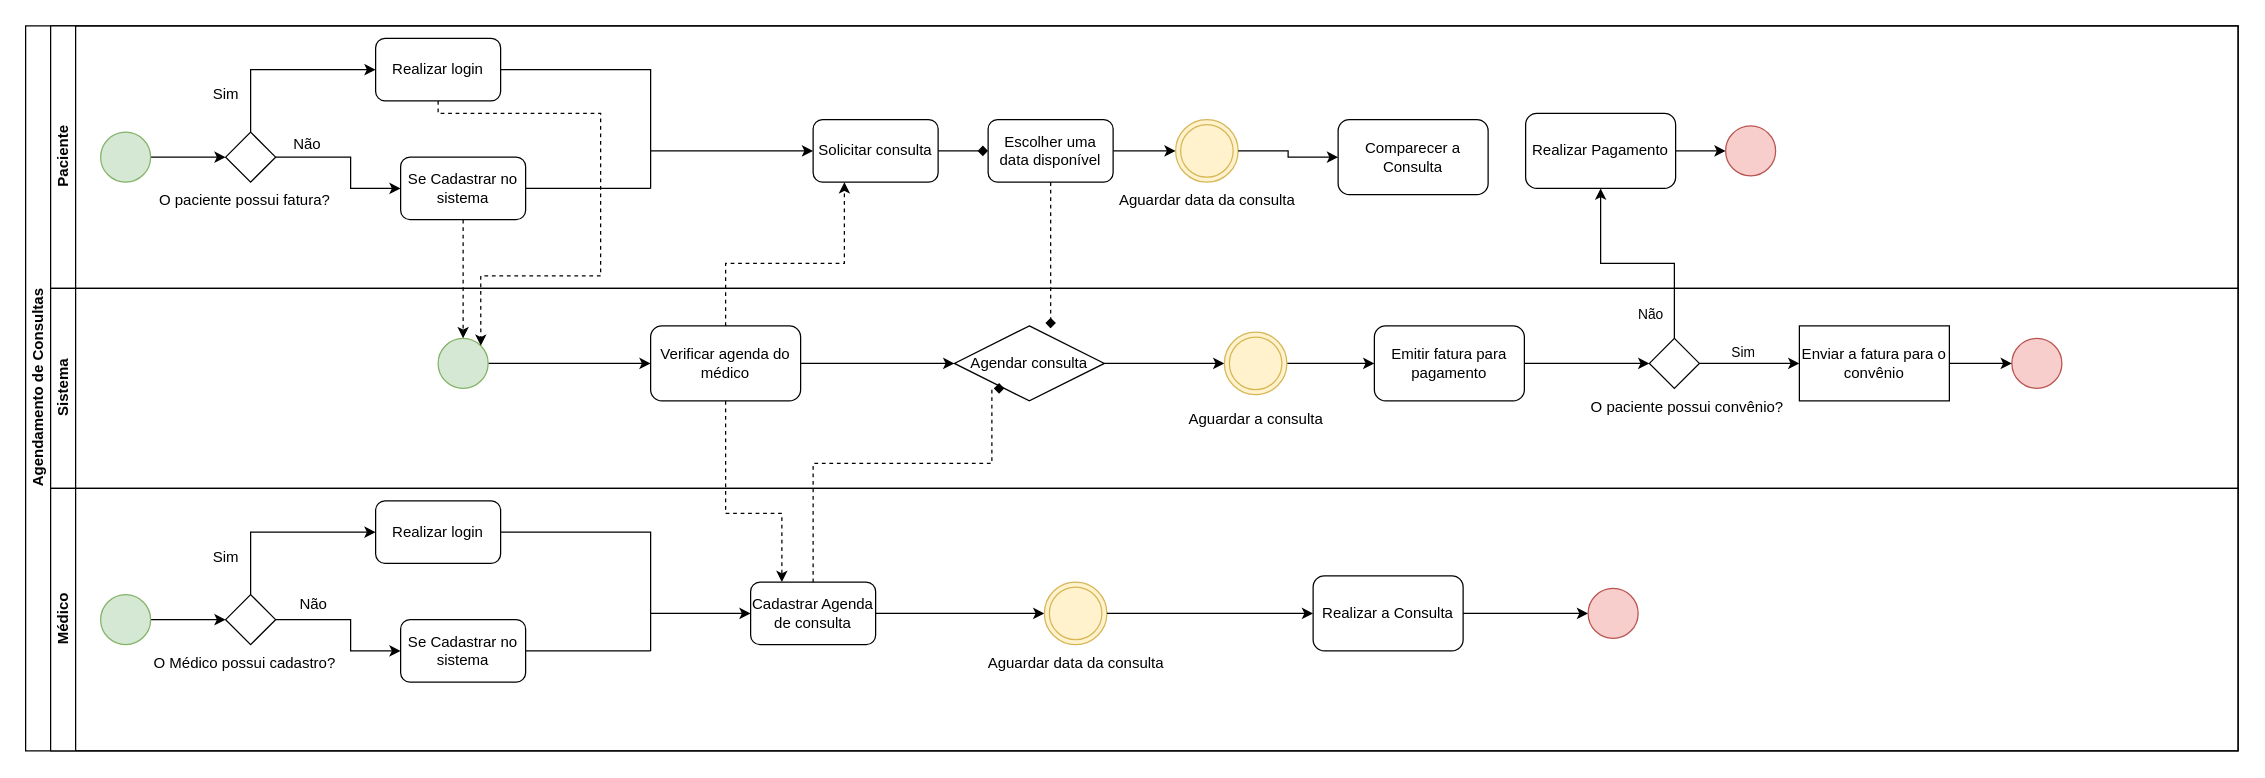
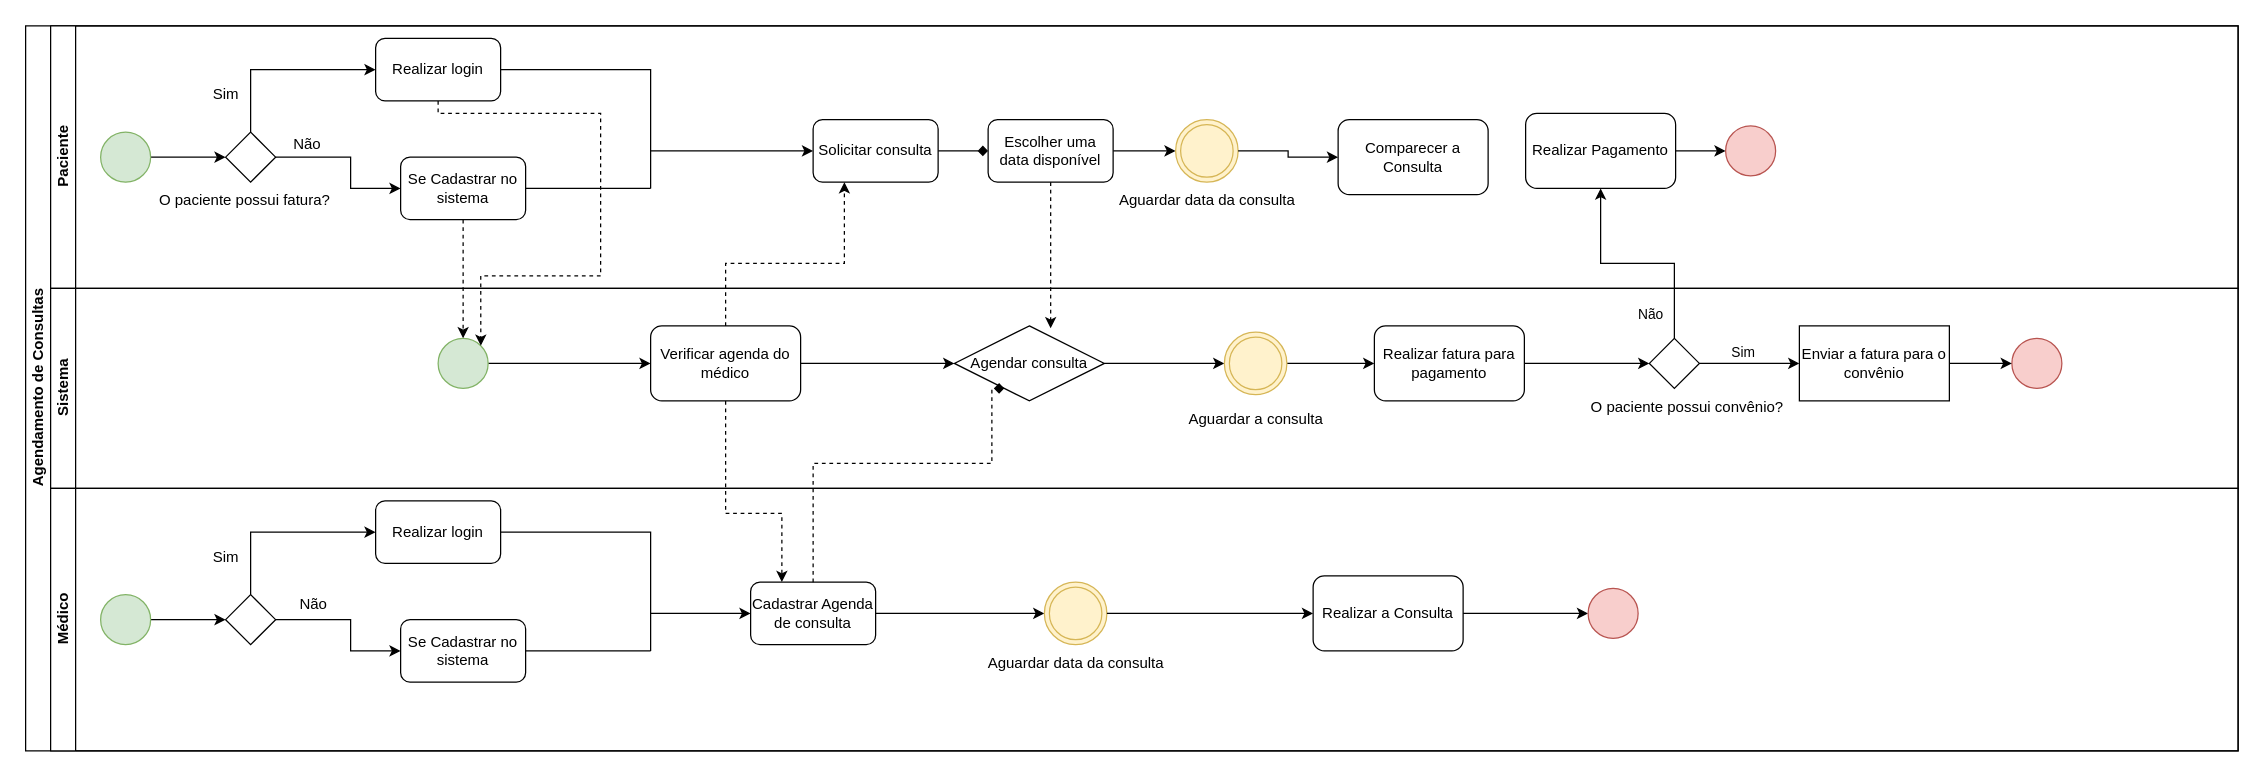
  <mxCell id="0" />
  <mxCell id="1" parent="0" />
  <mxCell id="2" value="Agendamento de Consultas" style="swimlane;html=1;childLayout=stackLayout;resizeParent=1;resizeParentMax=0;horizontal=0;startSize=20;horizontalStack=0;" parent="1" vertex="1"><mxGeometry x="20" y="20" width="1770" height="580" as="geometry" /></mxCell>
  <mxCell id="3" value="Paciente" style="swimlane;html=1;startSize=20;horizontal=0;" parent="2" vertex="1"><mxGeometry x="20" width="1750" height="210" as="geometry" /></mxCell>
  <mxCell id="4" style="edgeStyle=orthogonalEdgeStyle;rounded=0;orthogonalLoop=1;jettySize=auto;html=1;entryX=0;entryY=0.5;entryDx=0;entryDy=0;" edge="1" parent="3" source="5" target="19"><mxGeometry relative="1" as="geometry" /></mxCell>
  <mxCell id="5" value="" style="ellipse;whiteSpace=wrap;html=1;fillColor=#d5e8d4;strokeColor=#82b366;" parent="3" vertex="1"><mxGeometry x="40" y="85" width="40" height="40" as="geometry" /></mxCell>
  <mxCell id="6" style="edgeStyle=orthogonalEdgeStyle;rounded=0;orthogonalLoop=1;jettySize=auto;html=1;entryX=0;entryY=0.5;entryDx=0;entryDy=0;endArrow=diamond;" edge="1" parent="3" source="7" target="9"><mxGeometry relative="1" as="geometry" /></mxCell>
  <mxCell id="7" value="Solicitar consulta" style="rounded=1;whiteSpace=wrap;html=1;" parent="3" vertex="1"><mxGeometry x="610" y="75" width="100" height="50" as="geometry" /></mxCell>
  <mxCell id="8" style="edgeStyle=orthogonalEdgeStyle;rounded=0;orthogonalLoop=1;jettySize=auto;html=1;" parent="3" source="9" target="10" edge="1"><mxGeometry relative="1" as="geometry" /></mxCell>
  <mxCell id="9" value="Escolher uma data disponível" style="rounded=1;whiteSpace=wrap;html=1;" parent="3" vertex="1"><mxGeometry x="750" y="75" width="100" height="50" as="geometry" /></mxCell>
  <mxCell id="10" value="" style="ellipse;shape=doubleEllipse;whiteSpace=wrap;html=1;aspect=fixed;fillColor=#fff2cc;strokeColor=#d6b656;" parent="3" vertex="1"><mxGeometry x="900" y="75" width="50" height="50" as="geometry" /></mxCell>
  <mxCell id="11" value="Aguardar data da consulta" style="text;html=1;align=center;verticalAlign=middle;resizable=0;points=[];autosize=1;strokeColor=none;fillColor=none;" parent="3" vertex="1"><mxGeometry x="845" y="125" width="160" height="30" as="geometry" /></mxCell>
  <mxCell id="12" value="Comparecer a Consulta" style="rounded=1;whiteSpace=wrap;html=1;" parent="3" vertex="1"><mxGeometry x="1030" y="75" width="120" height="60" as="geometry" /></mxCell>
  <mxCell id="13" style="edgeStyle=orthogonalEdgeStyle;rounded=0;orthogonalLoop=1;jettySize=auto;html=1;" parent="3" source="10" target="12" edge="1"><mxGeometry relative="1" as="geometry"><mxPoint x="431" y="100" as="targetPoint" /></mxGeometry></mxCell>
  <mxCell id="14" style="edgeStyle=orthogonalEdgeStyle;rounded=0;orthogonalLoop=1;jettySize=auto;html=1;" parent="3" source="15" target="16" edge="1"><mxGeometry relative="1" as="geometry" /></mxCell>
  <mxCell id="15" value="Realizar Pagamento" style="rounded=1;whiteSpace=wrap;html=1;" parent="3" vertex="1"><mxGeometry x="1180" y="70" width="120" height="60" as="geometry" /></mxCell>
  <mxCell id="16" value="" style="ellipse;whiteSpace=wrap;html=1;aspect=fixed;fillColor=#f8cecc;strokeColor=#b85450;" parent="3" vertex="1"><mxGeometry x="1340" y="80" width="40" height="40" as="geometry" /></mxCell>
  <mxCell id="17" style="edgeStyle=orthogonalEdgeStyle;rounded=0;orthogonalLoop=1;jettySize=auto;html=1;entryX=0;entryY=0.5;entryDx=0;entryDy=0;" edge="1" parent="3" source="19" target="22"><mxGeometry relative="1" as="geometry"><Array as="points"><mxPoint x="160" y="35" /></Array></mxGeometry></mxCell>
  <mxCell id="18" style="edgeStyle=orthogonalEdgeStyle;rounded=0;orthogonalLoop=1;jettySize=auto;html=1;entryX=0;entryY=0.5;entryDx=0;entryDy=0;" edge="1" parent="3" source="19" target="23"><mxGeometry relative="1" as="geometry"><Array as="points"><mxPoint x="240" y="105" /><mxPoint x="240" y="130" /></Array></mxGeometry></mxCell>
  <mxCell id="19" value="" style="rhombus;whiteSpace=wrap;html=1;" vertex="1" parent="3"><mxGeometry x="140" y="85" width="40" height="40" as="geometry" /></mxCell>
  <mxCell id="20" value="O paciente possui fatura?" style="text;html=1;align=center;verticalAlign=middle;resizable=0;points=[];autosize=1;strokeColor=none;fillColor=none;" vertex="1" parent="3"><mxGeometry x="65" y="125" width="180" height="30" as="geometry" /></mxCell>
  <mxCell id="21" style="edgeStyle=orthogonalEdgeStyle;rounded=0;orthogonalLoop=1;jettySize=auto;html=1;entryX=0;entryY=0.5;entryDx=0;entryDy=0;" edge="1" parent="3" source="22" target="7"><mxGeometry relative="1" as="geometry"><Array as="points"><mxPoint x="480" y="35" /><mxPoint x="480" y="100" /></Array></mxGeometry></mxCell>
  <mxCell id="22" value="Realizar login" style="rounded=1;whiteSpace=wrap;html=1;" vertex="1" parent="3"><mxGeometry x="260" y="10" width="100" height="50" as="geometry" /></mxCell>
  <mxCell id="23" value="Se Cadastrar no sistema" style="rounded=1;whiteSpace=wrap;html=1;" vertex="1" parent="3"><mxGeometry x="280" y="105" width="100" height="50" as="geometry" /></mxCell>
  <mxCell id="24" value="Sim" style="text;html=1;align=center;verticalAlign=middle;resizable=0;points=[];autosize=1;strokeColor=none;fillColor=none;" vertex="1" parent="3"><mxGeometry x="120" y="40" width="40" height="30" as="geometry" /></mxCell>
  <mxCell id="25" value="" style="endArrow=none;html=1;rounded=0;" edge="1" parent="3"><mxGeometry width="50" height="50" relative="1" as="geometry"><mxPoint x="480" y="130" as="sourcePoint" /><mxPoint x="480" y="100" as="targetPoint" /></mxGeometry></mxCell>
  <mxCell id="26" value="" style="endArrow=none;html=1;rounded=0;" edge="1" parent="3"><mxGeometry width="50" height="50" relative="1" as="geometry"><mxPoint x="380" y="130" as="sourcePoint" /><mxPoint x="480" y="130" as="targetPoint" /></mxGeometry></mxCell>
  <mxCell id="27" value="Não" style="text;html=1;align=center;verticalAlign=middle;resizable=0;points=[];autosize=1;strokeColor=none;fillColor=none;" vertex="1" parent="3"><mxGeometry x="180" y="80" width="50" height="30" as="geometry" /></mxCell>
  <mxCell id="28" value="Sistema" style="swimlane;html=1;startSize=20;horizontal=0;" parent="2" vertex="1"><mxGeometry x="20" y="210" width="1750" height="160" as="geometry" /></mxCell>
  <mxCell id="29" style="edgeStyle=orthogonalEdgeStyle;rounded=0;orthogonalLoop=1;jettySize=auto;html=1;entryX=0;entryY=0.5;entryDx=0;entryDy=0;" edge="1" parent="28" source="30" target="32"><mxGeometry relative="1" as="geometry" /></mxCell>
  <mxCell id="30" value="" style="ellipse;whiteSpace=wrap;html=1;fillColor=#d5e8d4;strokeColor=#82b366;" parent="28" vertex="1"><mxGeometry x="310" y="40" width="40" height="40" as="geometry" /></mxCell>
  <mxCell id="31" style="edgeStyle=orthogonalEdgeStyle;rounded=0;orthogonalLoop=1;jettySize=auto;html=1;entryX=0;entryY=0.5;entryDx=0;entryDy=0;" parent="28" source="32" target="34" edge="1"><mxGeometry relative="1" as="geometry" /></mxCell>
  <mxCell id="32" value="Verificar agenda do médico" style="rounded=1;whiteSpace=wrap;html=1;" parent="28" vertex="1"><mxGeometry x="480" y="30" width="120" height="60" as="geometry" /></mxCell>
  <mxCell id="33" style="edgeStyle=orthogonalEdgeStyle;rounded=0;orthogonalLoop=1;jettySize=auto;html=1;entryX=0;entryY=0.5;entryDx=0;entryDy=0;" parent="28" source="34" target="36" edge="1"><mxGeometry relative="1" as="geometry" /></mxCell>
  <mxCell id="34" value="Agendar consulta" style="rhombus;whiteSpace=wrap;html=1;" parent="28" vertex="1"><mxGeometry x="723" y="30" width="120" height="60" as="geometry" /></mxCell>
  <mxCell id="35" style="edgeStyle=orthogonalEdgeStyle;rounded=0;orthogonalLoop=1;jettySize=auto;html=1;entryX=0;entryY=0.5;entryDx=0;entryDy=0;" parent="28" source="36" target="38" edge="1"><mxGeometry relative="1" as="geometry" /></mxCell>
  <mxCell id="36" value="" style="ellipse;shape=doubleEllipse;whiteSpace=wrap;html=1;aspect=fixed;fillColor=#fff2cc;strokeColor=#d6b656;" parent="28" vertex="1"><mxGeometry x="939" y="35" width="50" height="50" as="geometry" /></mxCell>
  <mxCell id="37" style="edgeStyle=orthogonalEdgeStyle;rounded=0;orthogonalLoop=1;jettySize=auto;html=1;entryX=0;entryY=0.5;entryDx=0;entryDy=0;" edge="1" parent="28" source="38" target="43"><mxGeometry relative="1" as="geometry" /></mxCell>
- <mxCell id="38" value="Emitir fatura para pagamento" style="rounded=1;whiteSpace=wrap;html=1;" parent="28" vertex="1"><mxGeometry x="1059.0" y="30" width="120" height="60" as="geometry" /></mxCell>
+ <mxCell id="38" value="Realizar fatura para pagamento" style="rounded=1;whiteSpace=wrap;html=1;" parent="28" vertex="1"><mxGeometry x="1059.0" y="30" width="120" height="60" as="geometry" /></mxCell>
  <mxCell id="39" value="Aguardar a consulta" style="text;html=1;align=center;verticalAlign=middle;resizable=0;points=[];autosize=1;strokeColor=none;fillColor=none;" parent="28" vertex="1"><mxGeometry x="899" y="90" width="130" height="30" as="geometry" /></mxCell>
  <mxCell id="40" value="" style="ellipse;whiteSpace=wrap;html=1;aspect=fixed;fillColor=#f8cecc;strokeColor=#b85450;" parent="28" vertex="1"><mxGeometry x="1569" y="40" width="40" height="40" as="geometry" /></mxCell>
  <mxCell id="41" style="edgeStyle=orthogonalEdgeStyle;rounded=0;orthogonalLoop=1;jettySize=auto;html=1;" parent="28" source="43" target="45" edge="1"><mxGeometry relative="1" as="geometry" /></mxCell>
  <mxCell id="42" value="Sim" style="edgeLabel;html=1;align=center;verticalAlign=middle;resizable=0;points=[];" parent="41" vertex="1" connectable="0"><mxGeometry x="-0.141" y="1" relative="1" as="geometry"><mxPoint y="-9" as="offset" /></mxGeometry></mxCell>
  <mxCell id="43" value="" style="rhombus;whiteSpace=wrap;html=1;" parent="28" vertex="1"><mxGeometry x="1279" y="40" width="40" height="40" as="geometry" /></mxCell>
  <mxCell id="44" style="edgeStyle=orthogonalEdgeStyle;rounded=0;orthogonalLoop=1;jettySize=auto;html=1;" parent="28" source="45" target="40" edge="1"><mxGeometry relative="1" as="geometry" /></mxCell>
  <mxCell id="45" value="Enviar a fatura para o convênio" style="whiteSpace=wrap;html=1;rounded=0;" parent="28" vertex="1"><mxGeometry x="1399" y="30" width="120" height="60" as="geometry" /></mxCell>
  <mxCell id="46" value="O paciente possui convênio?" style="text;html=1;align=center;verticalAlign=middle;resizable=0;points=[];autosize=1;strokeColor=none;fillColor=none;" vertex="1" parent="28"><mxGeometry x="1219" y="80" width="180" height="30" as="geometry" /></mxCell>
  <mxCell id="47" style="edgeStyle=orthogonalEdgeStyle;rounded=0;orthogonalLoop=1;jettySize=auto;html=1;entryX=0.5;entryY=1;entryDx=0;entryDy=0;" parent="2" source="43" target="15" edge="1"><mxGeometry relative="1" as="geometry"><mxPoint x="860" y="60" as="targetPoint" /></mxGeometry></mxCell>
  <mxCell id="48" value="Não" style="edgeLabel;html=1;align=center;verticalAlign=middle;resizable=0;points=[];" parent="47" vertex="1" connectable="0"><mxGeometry x="-0.569" y="-1" relative="1" as="geometry"><mxPoint x="-21" y="19" as="offset" /></mxGeometry></mxCell>
  <mxCell id="49" style="edgeStyle=orthogonalEdgeStyle;rounded=0;orthogonalLoop=1;jettySize=auto;html=1;entryX=0.5;entryY=0;entryDx=0;entryDy=0;dashed=1;" edge="1" parent="2" source="23" target="30"><mxGeometry relative="1" as="geometry" /></mxCell>
  <mxCell id="50" style="edgeStyle=orthogonalEdgeStyle;rounded=0;orthogonalLoop=1;jettySize=auto;html=1;entryX=1;entryY=0;entryDx=0;entryDy=0;dashed=1;" edge="1" parent="2" source="22" target="30"><mxGeometry relative="1" as="geometry"><Array as="points"><mxPoint x="330" y="70" /><mxPoint x="460" y="70" /><mxPoint x="460" y="200" /><mxPoint x="364" y="200" /></Array></mxGeometry></mxCell>
  <mxCell id="51" style="edgeStyle=orthogonalEdgeStyle;rounded=0;orthogonalLoop=1;jettySize=auto;html=1;entryX=0.25;entryY=1;entryDx=0;entryDy=0;dashed=1;" edge="1" parent="2" source="32" target="7"><mxGeometry relative="1" as="geometry"><Array as="points"><mxPoint x="560" y="190" /><mxPoint x="655" y="190" /></Array></mxGeometry></mxCell>
- <mxCell id="52" style="edgeStyle=orthogonalEdgeStyle;rounded=0;orthogonalLoop=1;jettySize=auto;html=1;entryX=0.642;entryY=0.033;entryDx=0;entryDy=0;entryPerimeter=0;dashed=1;endArrow=diamond;" edge="1" parent="2" source="9" target="34"><mxGeometry relative="1" as="geometry" /></mxCell>
+ <mxCell id="52" style="edgeStyle=orthogonalEdgeStyle;rounded=0;orthogonalLoop=1;jettySize=auto;html=1;entryX=0.642;entryY=0.033;entryDx=0;entryDy=0;entryPerimeter=0;dashed=1;" edge="1" parent="2" source="9" target="34"><mxGeometry relative="1" as="geometry" /></mxCell>
  <mxCell id="53" value="Médico" style="swimlane;html=1;startSize=20;horizontal=0;" vertex="1" parent="2"><mxGeometry x="20" y="370" width="1750" height="210" as="geometry" /></mxCell>
  <mxCell id="54" style="edgeStyle=orthogonalEdgeStyle;rounded=0;orthogonalLoop=1;jettySize=auto;html=1;entryX=0;entryY=0.5;entryDx=0;entryDy=0;" edge="1" parent="53" source="55" target="66"><mxGeometry relative="1" as="geometry" /></mxCell>
  <mxCell id="55" value="" style="ellipse;whiteSpace=wrap;html=1;fillColor=#d5e8d4;strokeColor=#82b366;" vertex="1" parent="53"><mxGeometry x="40" y="85" width="40" height="40" as="geometry" /></mxCell>
  <mxCell id="56" value="Cadastrar Agenda de consulta" style="rounded=1;whiteSpace=wrap;html=1;" vertex="1" parent="53"><mxGeometry x="560" y="75" width="100" height="50" as="geometry" /></mxCell>
  <mxCell id="57" style="edgeStyle=orthogonalEdgeStyle;rounded=0;orthogonalLoop=1;jettySize=auto;html=1;exitX=1;exitY=0.5;exitDx=0;exitDy=0;" edge="1" parent="53" source="56" target="58"><mxGeometry relative="1" as="geometry"><mxPoint x="850" y="100" as="sourcePoint" /></mxGeometry></mxCell>
  <mxCell id="58" value="" style="ellipse;shape=doubleEllipse;whiteSpace=wrap;html=1;aspect=fixed;fillColor=#fff2cc;strokeColor=#d6b656;" vertex="1" parent="53"><mxGeometry x="795" y="75" width="50" height="50" as="geometry" /></mxCell>
  <mxCell id="59" value="Aguardar data da consulta" style="text;html=1;align=center;verticalAlign=middle;resizable=0;points=[];autosize=1;strokeColor=none;fillColor=none;" vertex="1" parent="53"><mxGeometry x="740" y="125" width="160" height="30" as="geometry" /></mxCell>
  <mxCell id="60" value="Realizar a Consulta" style="rounded=1;whiteSpace=wrap;html=1;" vertex="1" parent="53"><mxGeometry x="1010" y="70" width="120" height="60" as="geometry" /></mxCell>
  <mxCell id="61" style="edgeStyle=orthogonalEdgeStyle;rounded=0;orthogonalLoop=1;jettySize=auto;html=1;" edge="1" parent="53" source="58" target="60"><mxGeometry relative="1" as="geometry"><mxPoint x="431" y="100" as="targetPoint" /></mxGeometry></mxCell>
  <mxCell id="62" style="edgeStyle=orthogonalEdgeStyle;rounded=0;orthogonalLoop=1;jettySize=auto;html=1;exitX=1;exitY=0.5;exitDx=0;exitDy=0;" edge="1" parent="53" source="60" target="63"><mxGeometry relative="1" as="geometry"><mxPoint x="1300" y="100" as="sourcePoint" /></mxGeometry></mxCell>
  <mxCell id="63" value="" style="ellipse;whiteSpace=wrap;html=1;aspect=fixed;fillColor=#f8cecc;strokeColor=#b85450;" vertex="1" parent="53"><mxGeometry x="1230" y="80" width="40" height="40" as="geometry" /></mxCell>
  <mxCell id="64" style="edgeStyle=orthogonalEdgeStyle;rounded=0;orthogonalLoop=1;jettySize=auto;html=1;entryX=0;entryY=0.5;entryDx=0;entryDy=0;" edge="1" parent="53" source="66" target="69"><mxGeometry relative="1" as="geometry"><Array as="points"><mxPoint x="160" y="35" /></Array></mxGeometry></mxCell>
  <mxCell id="65" style="edgeStyle=orthogonalEdgeStyle;rounded=0;orthogonalLoop=1;jettySize=auto;html=1;entryX=0;entryY=0.5;entryDx=0;entryDy=0;" edge="1" parent="53" source="66" target="70"><mxGeometry relative="1" as="geometry"><Array as="points"><mxPoint x="240" y="105" /><mxPoint x="240" y="130" /></Array></mxGeometry></mxCell>
  <mxCell id="66" value="" style="rhombus;whiteSpace=wrap;html=1;" vertex="1" parent="53"><mxGeometry x="140" y="85" width="40" height="40" as="geometry" /></mxCell>
- <mxCell id="67" value="O Médico possui cadastro?" style="text;html=1;align=center;verticalAlign=middle;resizable=0;points=[];autosize=1;strokeColor=none;fillColor=none;" vertex="1" parent="53"><mxGeometry x="70" y="125" width="170" height="30" as="geometry" /></mxCell>
  <mxCell id="68" style="edgeStyle=orthogonalEdgeStyle;rounded=0;orthogonalLoop=1;jettySize=auto;html=1;entryX=0;entryY=0.5;entryDx=0;entryDy=0;" edge="1" parent="53" source="69" target="56"><mxGeometry relative="1" as="geometry"><Array as="points"><mxPoint x="480" y="35" /><mxPoint x="480" y="100" /></Array></mxGeometry></mxCell>
  <mxCell id="69" value="Realizar login" style="rounded=1;whiteSpace=wrap;html=1;" vertex="1" parent="53"><mxGeometry x="260" y="10" width="100" height="50" as="geometry" /></mxCell>
  <mxCell id="70" value="Se Cadastrar no sistema" style="rounded=1;whiteSpace=wrap;html=1;" vertex="1" parent="53"><mxGeometry x="280" y="105" width="100" height="50" as="geometry" /></mxCell>
  <mxCell id="71" value="Sim" style="text;html=1;align=center;verticalAlign=middle;resizable=0;points=[];autosize=1;strokeColor=none;fillColor=none;" vertex="1" parent="53"><mxGeometry x="120" y="40" width="40" height="30" as="geometry" /></mxCell>
  <mxCell id="72" value="" style="endArrow=none;html=1;rounded=0;" edge="1" parent="53"><mxGeometry width="50" height="50" relative="1" as="geometry"><mxPoint x="480" y="130" as="sourcePoint" /><mxPoint x="480" y="100" as="targetPoint" /></mxGeometry></mxCell>
  <mxCell id="73" value="" style="endArrow=none;html=1;rounded=0;" edge="1" parent="53"><mxGeometry width="50" height="50" relative="1" as="geometry"><mxPoint x="380" y="130" as="sourcePoint" /><mxPoint x="480" y="130" as="targetPoint" /></mxGeometry></mxCell>
  <mxCell id="74" style="edgeStyle=orthogonalEdgeStyle;rounded=0;orthogonalLoop=1;jettySize=auto;html=1;entryX=0.25;entryY=0;entryDx=0;entryDy=0;dashed=1;" edge="1" parent="2" source="32" target="56"><mxGeometry relative="1" as="geometry"><Array as="points"><mxPoint x="560" y="390" /><mxPoint x="605" y="390" /></Array></mxGeometry></mxCell>
  <mxCell id="75" style="edgeStyle=orthogonalEdgeStyle;rounded=0;orthogonalLoop=1;jettySize=auto;html=1;entryX=0.25;entryY=1;entryDx=0;entryDy=0;dashed=1;endArrow=diamond;" edge="1" parent="2" source="56" target="34"><mxGeometry relative="1" as="geometry"><Array as="points"><mxPoint x="630" y="350" /><mxPoint x="773" y="350" /></Array></mxGeometry></mxCell>
  <mxCell id="76" value="Não" style="text;html=1;align=center;verticalAlign=middle;resizable=0;points=[];autosize=1;strokeColor=none;fillColor=none;" vertex="1" parent="1"><mxGeometry x="225" y="468" width="50" height="30" as="geometry" /></mxCell>
